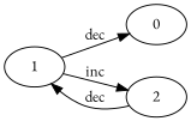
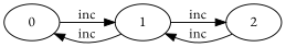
  digraph {
    fontname="EB Garamond"
    rankdir=LR
    node [fontname="EB Garamond"]
    edge [fontname="EB Garamond"]
    0
    1
    2
-   1 -> 0 [label=dec]
+   0 -> 1 [label=inc]
+   1 -> 0 [label=inc]
    1 -> 2 [label=inc]
-   2 -> 1 [label=dec]
+   2 -> 1 [label=inc]
  }
